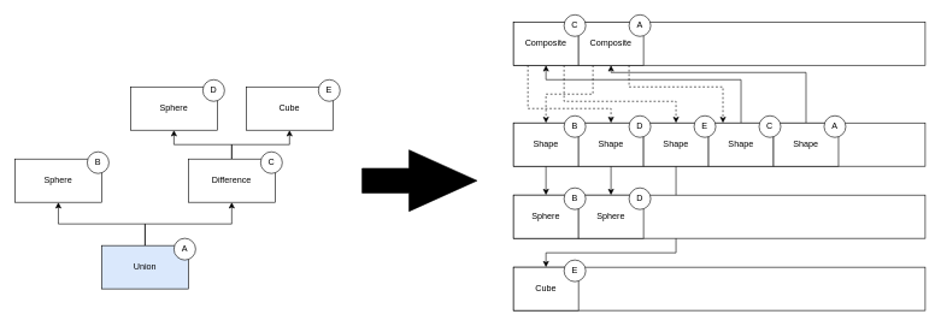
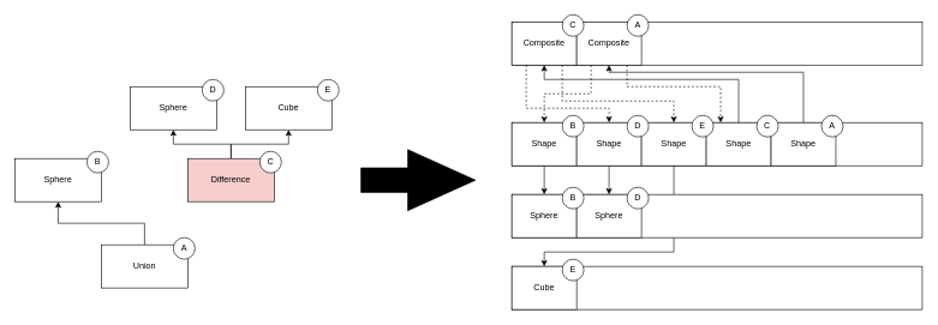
  <mxCell id="0" />
  <mxCell id="1" parent="0" />
  <mxCell id="2" value="" style="rounded=0;whiteSpace=wrap;html=1;" vertex="1" parent="1"><mxGeometry x="710" y="170" width="570" height="60" as="geometry" /></mxCell>
  <mxCell id="3" style="edgeStyle=orthogonalEdgeStyle;rounded=0;orthogonalLoop=1;jettySize=auto;html=1;fillColor=#000000;" edge="1" parent="1" source="4" target="26"><mxGeometry relative="1" as="geometry"><Array as="points"><mxPoint x="755" y="310" /><mxPoint x="755" y="310" /></Array></mxGeometry></mxCell>
  <mxCell id="4" value="Shape" style="rounded=0;whiteSpace=wrap;html=1;" vertex="1" parent="1"><mxGeometry x="710" y="170" width="90" height="60" as="geometry" /></mxCell>
  <mxCell id="5" style="edgeStyle=orthogonalEdgeStyle;rounded=0;orthogonalLoop=1;jettySize=auto;html=1;entryX=0.5;entryY=0;entryDx=0;entryDy=0;fillColor=#000000;" edge="1" parent="1" source="6" target="27"><mxGeometry relative="1" as="geometry" /></mxCell>
  <mxCell id="6" value="Shape" style="rounded=0;whiteSpace=wrap;html=1;" vertex="1" parent="1"><mxGeometry x="800" y="170" width="90" height="60" as="geometry" /></mxCell>
  <mxCell id="7" style="edgeStyle=orthogonalEdgeStyle;rounded=0;orthogonalLoop=1;jettySize=auto;html=1;entryX=0.5;entryY=0;entryDx=0;entryDy=0;fillColor=#000000;" edge="1" parent="1" source="8" target="22"><mxGeometry relative="1" as="geometry"><Array as="points"><mxPoint x="935" y="350" /><mxPoint x="755" y="350" /></Array></mxGeometry></mxCell>
  <mxCell id="8" value="Shape" style="rounded=0;whiteSpace=wrap;html=1;" vertex="1" parent="1"><mxGeometry x="890" y="170" width="90" height="60" as="geometry" /></mxCell>
  <mxCell id="9" style="edgeStyle=orthogonalEdgeStyle;rounded=0;orthogonalLoop=1;jettySize=auto;html=1;entryX=0.5;entryY=1;entryDx=0;entryDy=0;fillColor=#000000;" edge="1" parent="1" source="10" target="31"><mxGeometry relative="1" as="geometry"><Array as="points"><mxPoint x="1025" y="110" /><mxPoint x="755" y="110" /></Array></mxGeometry></mxCell>
  <mxCell id="10" value="Shape" style="rounded=0;whiteSpace=wrap;html=1;" vertex="1" parent="1"><mxGeometry x="980" y="170" width="90" height="60" as="geometry" /></mxCell>
- <mxCell id="11" style="edgeStyle=orthogonalEdgeStyle;rounded=0;orthogonalLoop=1;jettySize=auto;html=1;entryX=0.5;entryY=1;entryDx=0;entryDy=0;" edge="1" parent="1" source="13" target="17"><mxGeometry relative="1" as="geometry" /></mxCell>
  <mxCell id="12" style="edgeStyle=orthogonalEdgeStyle;rounded=0;orthogonalLoop=1;jettySize=auto;html=1;" edge="1" parent="1" source="13" target="14"><mxGeometry relative="1" as="geometry" /></mxCell>
- <mxCell id="13" value="Union" style="rounded=0;whiteSpace=wrap;html=1;fillColor=#dae8fc;" vertex="1" parent="1"><mxGeometry x="140" y="340" width="120" height="60" as="geometry" /></mxCell>
+ <mxCell id="13" value="Union" style="rounded=0;whiteSpace=wrap;html=1;" vertex="1" parent="1"><mxGeometry x="140" y="340" width="120" height="60" as="geometry" /></mxCell>
  <mxCell id="14" value="Sphere" style="rounded=0;whiteSpace=wrap;html=1;" vertex="1" parent="1"><mxGeometry x="20" y="220" width="120" height="60" as="geometry" /></mxCell>
  <mxCell id="15" style="edgeStyle=orthogonalEdgeStyle;rounded=0;orthogonalLoop=1;jettySize=auto;html=1;" edge="1" parent="1" source="17" target="18"><mxGeometry relative="1" as="geometry" /></mxCell>
  <mxCell id="16" style="edgeStyle=orthogonalEdgeStyle;rounded=0;orthogonalLoop=1;jettySize=auto;html=1;" edge="1" parent="1" source="17" target="19"><mxGeometry relative="1" as="geometry" /></mxCell>
- <mxCell id="17" value="Difference" style="rounded=0;whiteSpace=wrap;html=1;" vertex="1" parent="1"><mxGeometry x="260" y="220" width="120" height="60" as="geometry" /></mxCell>
+ <mxCell id="17" value="Difference" style="rounded=0;whiteSpace=wrap;html=1;fillColor=#f8cecc;" vertex="1" parent="1"><mxGeometry x="260" y="220" width="120" height="60" as="geometry" /></mxCell>
  <mxCell id="18" value="Sphere" style="rounded=0;whiteSpace=wrap;html=1;" vertex="1" parent="1"><mxGeometry x="180" y="120" width="120" height="60" as="geometry" /></mxCell>
  <mxCell id="19" value="Cube" style="rounded=0;whiteSpace=wrap;html=1;" vertex="1" parent="1"><mxGeometry x="340" y="120" width="120" height="60" as="geometry" /></mxCell>
  <mxCell id="20" value="" style="shape=flexArrow;endArrow=classic;html=1;rounded=0;endWidth=50;endSize=31;width=34;fillColor=#000000;" edge="1" parent="1"><mxGeometry width="50" height="50" relative="1" as="geometry"><mxPoint x="500" y="250" as="sourcePoint" /><mxPoint x="660" y="250" as="targetPoint" /></mxGeometry></mxCell>
  <mxCell id="21" value="" style="rounded=0;whiteSpace=wrap;html=1;" vertex="1" parent="1"><mxGeometry x="710" y="370" width="570" height="60" as="geometry" /></mxCell>
  <mxCell id="22" value="Cube" style="rounded=0;whiteSpace=wrap;html=1;" vertex="1" parent="1"><mxGeometry x="710" y="370" width="90" height="60" as="geometry" /></mxCell>
  <mxCell id="23" style="edgeStyle=orthogonalEdgeStyle;rounded=0;orthogonalLoop=1;jettySize=auto;html=1;fillColor=#000000;" edge="1" parent="1" source="24" target="34"><mxGeometry relative="1" as="geometry"><Array as="points"><mxPoint x="1115" y="100" /><mxPoint x="845" y="100" /></Array></mxGeometry></mxCell>
  <mxCell id="24" value="Shape" style="rounded=0;whiteSpace=wrap;html=1;" vertex="1" parent="1"><mxGeometry x="1070" y="170" width="90" height="60" as="geometry" /></mxCell>
  <mxCell id="25" value="" style="rounded=0;whiteSpace=wrap;html=1;" vertex="1" parent="1"><mxGeometry x="710" y="270" width="570" height="60" as="geometry" /></mxCell>
  <mxCell id="26" value="Sphere" style="rounded=0;whiteSpace=wrap;html=1;" vertex="1" parent="1"><mxGeometry x="710" y="270" width="90" height="60" as="geometry" /></mxCell>
  <mxCell id="27" value="Sphere" style="rounded=0;whiteSpace=wrap;html=1;" vertex="1" parent="1"><mxGeometry x="800" y="270" width="90" height="60" as="geometry" /></mxCell>
  <mxCell id="28" value="" style="rounded=0;whiteSpace=wrap;html=1;" vertex="1" parent="1"><mxGeometry x="710" y="30" width="570" height="60" as="geometry" /></mxCell>
  <mxCell id="29" style="edgeStyle=orthogonalEdgeStyle;rounded=0;orthogonalLoop=1;jettySize=auto;html=1;fillColor=#000000;dashed=1;" edge="1" parent="1" source="31" target="6"><mxGeometry relative="1" as="geometry"><Array as="points"><mxPoint x="730" y="150" /><mxPoint x="845" y="150" /></Array></mxGeometry></mxCell>
  <mxCell id="30" style="edgeStyle=orthogonalEdgeStyle;rounded=0;orthogonalLoop=1;jettySize=auto;html=1;dashed=1;fillColor=#000000;" edge="1" parent="1" source="31" target="8"><mxGeometry relative="1" as="geometry"><Array as="points"><mxPoint x="780" y="140" /><mxPoint x="935" y="140" /></Array></mxGeometry></mxCell>
  <mxCell id="31" value="Composite" style="rounded=0;whiteSpace=wrap;html=1;" vertex="1" parent="1"><mxGeometry x="710" y="30" width="90" height="60" as="geometry" /></mxCell>
  <mxCell id="32" style="edgeStyle=orthogonalEdgeStyle;rounded=0;orthogonalLoop=1;jettySize=auto;html=1;dashed=1;fillColor=#000000;" edge="1" parent="1" source="34" target="4"><mxGeometry relative="1" as="geometry"><Array as="points"><mxPoint x="820" y="130" /><mxPoint x="755" y="130" /></Array></mxGeometry></mxCell>
  <mxCell id="33" style="edgeStyle=orthogonalEdgeStyle;rounded=0;orthogonalLoop=1;jettySize=auto;html=1;dashed=1;fillColor=#000000;" edge="1" parent="1" source="34" target="10"><mxGeometry relative="1" as="geometry"><Array as="points"><mxPoint x="870" y="120" /><mxPoint x="1000" y="120" /></Array></mxGeometry></mxCell>
  <mxCell id="34" value="Composite" style="rounded=0;whiteSpace=wrap;html=1;" vertex="1" parent="1"><mxGeometry x="800" y="30" width="90" height="60" as="geometry" /></mxCell>
  <mxCell id="35" value="A" style="ellipse;whiteSpace=wrap;html=1;aspect=fixed;" vertex="1" parent="1"><mxGeometry x="240" y="330" width="30" height="30" as="geometry" /></mxCell>
  <mxCell id="36" value="B" style="ellipse;whiteSpace=wrap;html=1;aspect=fixed;" vertex="1" parent="1"><mxGeometry x="120" y="210" width="30" height="30" as="geometry" /></mxCell>
  <mxCell id="37" value="C" style="ellipse;whiteSpace=wrap;html=1;aspect=fixed;" vertex="1" parent="1"><mxGeometry x="360" y="210" width="30" height="30" as="geometry" /></mxCell>
  <mxCell id="38" value="D" style="ellipse;whiteSpace=wrap;html=1;aspect=fixed;" vertex="1" parent="1"><mxGeometry x="280" y="110" width="30" height="30" as="geometry" /></mxCell>
  <mxCell id="39" value="E" style="ellipse;whiteSpace=wrap;html=1;aspect=fixed;" vertex="1" parent="1"><mxGeometry x="440" y="110" width="30" height="30" as="geometry" /></mxCell>
  <mxCell id="40" value="B" style="ellipse;whiteSpace=wrap;html=1;aspect=fixed;" vertex="1" parent="1"><mxGeometry x="780" y="160" width="30" height="30" as="geometry" /></mxCell>
  <mxCell id="41" value="D" style="ellipse;whiteSpace=wrap;html=1;aspect=fixed;" vertex="1" parent="1"><mxGeometry x="870" y="160" width="30" height="30" as="geometry" /></mxCell>
  <mxCell id="42" value="E" style="ellipse;whiteSpace=wrap;html=1;aspect=fixed;" vertex="1" parent="1"><mxGeometry x="960" y="160" width="30" height="30" as="geometry" /></mxCell>
  <mxCell id="43" value="C" style="ellipse;whiteSpace=wrap;html=1;aspect=fixed;" vertex="1" parent="1"><mxGeometry x="1050" y="160" width="30" height="30" as="geometry" /></mxCell>
  <mxCell id="44" value="A" style="ellipse;whiteSpace=wrap;html=1;aspect=fixed;" vertex="1" parent="1"><mxGeometry x="1140" y="160" width="30" height="30" as="geometry" /></mxCell>
  <mxCell id="45" value="A" style="ellipse;whiteSpace=wrap;html=1;aspect=fixed;" vertex="1" parent="1"><mxGeometry x="870" y="20" width="30" height="30" as="geometry" /></mxCell>
  <mxCell id="46" value="C" style="ellipse;whiteSpace=wrap;html=1;aspect=fixed;" vertex="1" parent="1"><mxGeometry x="780" y="20" width="30" height="30" as="geometry" /></mxCell>
  <mxCell id="47" value="B" style="ellipse;whiteSpace=wrap;html=1;aspect=fixed;" vertex="1" parent="1"><mxGeometry x="780" y="260" width="30" height="30" as="geometry" /></mxCell>
  <mxCell id="48" value="D" style="ellipse;whiteSpace=wrap;html=1;aspect=fixed;" vertex="1" parent="1"><mxGeometry x="870" y="260" width="30" height="30" as="geometry" /></mxCell>
  <mxCell id="49" value="E" style="ellipse;whiteSpace=wrap;html=1;aspect=fixed;" vertex="1" parent="1"><mxGeometry x="780" y="360" width="30" height="30" as="geometry" /></mxCell>
